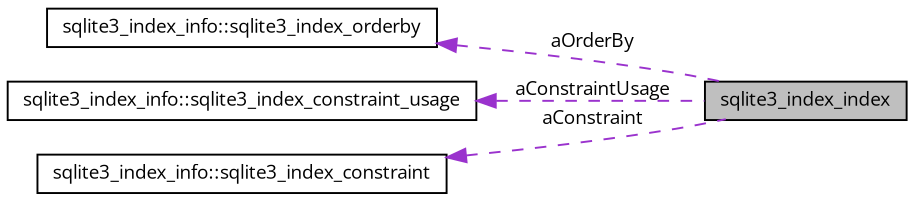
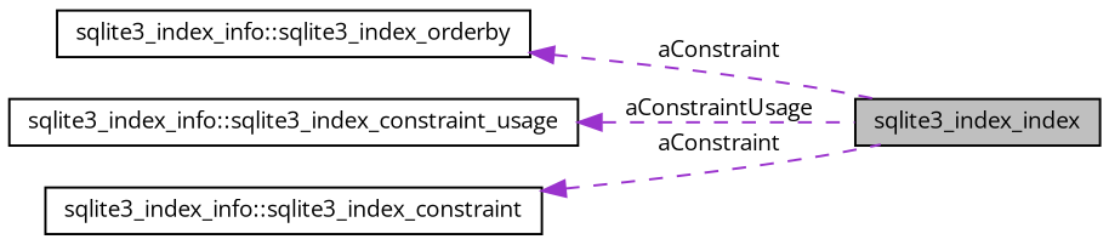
  digraph {
    fontname="Open Sans"
    rankdir=LR
    node [color=black fillcolor=white fontname="Open Sans" fontsize=10 shape=record style=filled]
    edge [color=darkorchid3 dir=back fontname="Open Sans" fontsize=10 labelfontname=Helvetica labelfontsize=10 style=dashed]
    n1 [fillcolor=grey75 fontcolor=black height=0.2 label=sqlite3_index_index width=0.4]
    n2 [height=0.2 label="sqlite3_index_info::sqlite3_index_orderby" width=0.4]
    n3 [height=0.2 label="sqlite3_index_info::sqlite3_index_constraint_usage" width=0.4]
    n4 [height=0.2 label="sqlite3_index_info::sqlite3_index_constraint" width=0.4]
-   n2 -> n1 [label=" aOrderBy"]
+   n2 -> n1 [label=" aConstraint"]
    n3 -> n1 [label=" aConstraintUsage"]
    n4 -> n1 [label=" aConstraint"]
  }
